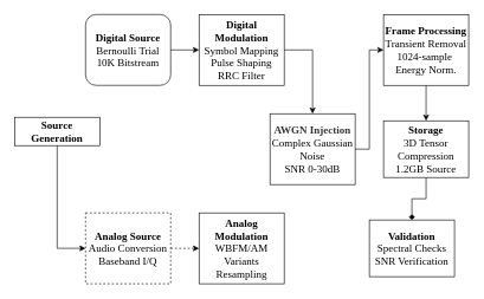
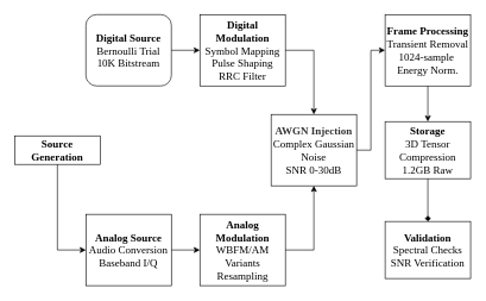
  <mxCell id="0" />
  <mxCell id="1" parent="0" />
  <mxCell id="2" style="edgeStyle=orthogonalEdgeStyle;rounded=0;orthogonalLoop=1;jettySize=auto;html=1;exitX=0.5;exitY=1;exitDx=0;exitDy=0;entryX=0;entryY=0.5;entryDx=0;entryDy=0;fontFamily=Times New Roman;fontSize=15;" parent="1" source="3" target="9" edge="1"><mxGeometry relative="1" as="geometry" /></mxCell>
- <mxCell id="3" value="Source Generation" style="rounded=0;whiteSpace=wrap;html=1;fontFamily=Times New Roman;fontStyle=1;fillColor=none;fontSize=15;" parent="1" vertex="1"><mxGeometry x="20" y="165" width="120" height="40" as="geometry" /></mxCell>
+ <mxCell id="3" value="Source Generation" style="rounded=0;whiteSpace=wrap;html=1;fontFamily=Times New Roman;fontStyle=1;fillColor=none;fontSize=15;" parent="1" vertex="1"><mxGeometry x="20" y="190" width="120" height="40" as="geometry" /></mxCell>
  <mxCell id="4" style="edgeStyle=orthogonalEdgeStyle;rounded=0;orthogonalLoop=1;jettySize=auto;html=1;exitX=1;exitY=0.5;exitDx=0;exitDy=0;entryX=0;entryY=0.5;entryDx=0;entryDy=0;fontFamily=Times New Roman;fontSize=15;" parent="1" source="5" target="7" edge="1"><mxGeometry relative="1" as="geometry" /></mxCell>
  <mxCell id="5" value="&lt;b&gt;Digital Source&lt;/b&gt;&lt;div&gt;Bernoulli Trial&lt;/div&gt;&lt;div&gt;10K Bitstream&lt;/div&gt;" style="whiteSpace=wrap;html=1;fillColor=none;fontFamily=Times New Roman;fontSize=15;rounded=1;" parent="1" vertex="1"><mxGeometry x="120" y="20" width="120" height="100" as="geometry" /></mxCell>
  <mxCell id="6" style="edgeStyle=orthogonalEdgeStyle;rounded=0;orthogonalLoop=1;jettySize=auto;html=1;exitX=1;exitY=0.5;exitDx=0;exitDy=0;fontFamily=Times New Roman;fontSize=15;" parent="1" source="7" target="13" edge="1"><mxGeometry relative="1" as="geometry" /></mxCell>
  <mxCell id="7" value="&lt;b&gt;Digital Modulation&lt;/b&gt;&lt;div&gt;Symbol Mapping&lt;/div&gt;&lt;div&gt;Pulse Shaping&lt;/div&gt;&lt;div&gt;RRC Filter&lt;/div&gt;" style="rounded=0;whiteSpace=wrap;html=1;fillColor=none;fontFamily=Times New Roman;fontSize=15;" parent="1" vertex="1"><mxGeometry x="280" y="20" width="120" height="100" as="geometry" /></mxCell>
- <mxCell id="8" style="edgeStyle=orthogonalEdgeStyle;rounded=0;orthogonalLoop=1;jettySize=auto;html=1;exitX=1;exitY=0.5;exitDx=0;exitDy=0;entryX=0;entryY=0.5;entryDx=0;entryDy=0;fontFamily=Times New Roman;fontSize=15;dashed=1;" parent="1" source="9" target="11" edge="1"><mxGeometry relative="1" as="geometry" /></mxCell>
- <mxCell id="9" value="&lt;b&gt;Analog Source&lt;/b&gt;&lt;div&gt;Audio Conversion&lt;/div&gt;&lt;div&gt;Baseband I/Q&lt;/div&gt;" style="rounded=0;whiteSpace=wrap;html=1;fillColor=none;fontFamily=Times New Roman;fontSize=15;dashed=1;" parent="1" vertex="1"><mxGeometry x="120" y="300" width="120" height="100" as="geometry" /></mxCell>
+ <mxCell id="8" style="edgeStyle=orthogonalEdgeStyle;rounded=0;orthogonalLoop=1;jettySize=auto;html=1;exitX=1;exitY=0.5;exitDx=0;exitDy=0;entryX=0;entryY=0.5;entryDx=0;entryDy=0;fontFamily=Times New Roman;fontSize=15;" parent="1" source="9" target="11" edge="1"><mxGeometry relative="1" as="geometry" /></mxCell>
+ <mxCell id="9" value="&lt;b&gt;Analog Source&lt;/b&gt;&lt;div&gt;Audio Conversion&lt;/div&gt;&lt;div&gt;Baseband I/Q&lt;/div&gt;" style="rounded=0;whiteSpace=wrap;html=1;fillColor=none;fontFamily=Times New Roman;fontSize=15;" parent="1" vertex="1"><mxGeometry x="120" y="300" width="120" height="100" as="geometry" /></mxCell>
+ <mxCell id="10" style="edgeStyle=orthogonalEdgeStyle;rounded=0;orthogonalLoop=1;jettySize=auto;html=1;exitX=1;exitY=0.5;exitDx=0;exitDy=0;entryX=0.5;entryY=1;entryDx=0;entryDy=0;fontFamily=Times New Roman;fontSize=15;" parent="1" source="11" target="13" edge="1"><mxGeometry relative="1" as="geometry" /></mxCell>
  <mxCell id="11" value="&lt;b&gt;Analog Modulation&lt;/b&gt;&lt;div&gt;WBFM/AM Variants Resampling&lt;/div&gt;" style="rounded=0;whiteSpace=wrap;html=1;fillColor=none;fontFamily=Times New Roman;fontSize=15;" parent="1" vertex="1"><mxGeometry x="280" y="300" width="120" height="100" as="geometry" /></mxCell>
  <mxCell id="12" style="edgeStyle=orthogonalEdgeStyle;rounded=0;orthogonalLoop=1;jettySize=auto;html=1;exitX=1;exitY=0.5;exitDx=0;exitDy=0;entryX=0;entryY=0.5;entryDx=0;entryDy=0;fontFamily=Times New Roman;fontSize=15;" parent="1" source="13" target="15" edge="1"><mxGeometry relative="1" as="geometry" /></mxCell>
  <mxCell id="13" value="&lt;div&gt;&lt;span style=&quot;background-color: light-dark(#ffffff, var(--ge-dark-color, #121212));&quot;&gt;&lt;span style=&quot;color: rgb(51, 51, 51);&quot;&gt;&lt;b&gt;AWGN Injection&lt;/b&gt;&lt;/span&gt;&lt;br&gt;&lt;/span&gt;&lt;/div&gt;&lt;div&gt;Complex Gaussian Noise&lt;/div&gt;&lt;div&gt;SNR 0-30dB&lt;/div&gt;" style="rounded=0;whiteSpace=wrap;html=1;fillColor=none;fontFamily=Times New Roman;fontSize=15;" parent="1" vertex="1"><mxGeometry x="380" y="160" width="120" height="100" as="geometry" /></mxCell>
  <mxCell id="14" style="edgeStyle=orthogonalEdgeStyle;rounded=0;orthogonalLoop=1;jettySize=auto;html=1;exitX=0.5;exitY=1;exitDx=0;exitDy=0;fontFamily=Times New Roman;fontSize=15;" parent="1" source="15" target="17" edge="1"><mxGeometry relative="1" as="geometry" /></mxCell>
  <mxCell id="15" value="&lt;b&gt;Frame Processing&lt;/b&gt;&lt;div&gt;Transient Removal&lt;/div&gt;&lt;div&gt;1024-sample&amp;nbsp;&lt;/div&gt;&lt;div&gt;Energy Norm.&lt;/div&gt;" style="rounded=0;whiteSpace=wrap;html=1;fillColor=none;fontFamily=Times New Roman;fontSize=15;" parent="1" vertex="1"><mxGeometry x="540" y="20" width="120" height="100" as="geometry" /></mxCell>
  <mxCell id="16" style="edgeStyle=orthogonalEdgeStyle;rounded=0;orthogonalLoop=1;jettySize=auto;html=1;exitX=0.5;exitY=1;exitDx=0;exitDy=0;entryX=0.5;entryY=0;entryDx=0;entryDy=0;fontFamily=Times New Roman;fontSize=15;endArrow=diamond;" parent="1" source="17" target="18" edge="1"><mxGeometry relative="1" as="geometry" /></mxCell>
- <mxCell id="17" value="&lt;b&gt;Storage&lt;/b&gt;&lt;div&gt;3D Tensor&lt;/div&gt;&lt;div&gt;Compression&lt;/div&gt;&lt;div&gt;1.2GB Source&lt;/div&gt;" style="rounded=0;whiteSpace=wrap;html=1;fillColor=none;fontFamily=Times New Roman;fontSize=15;" parent="1" vertex="1"><mxGeometry x="540" y="170" width="120" height="80" as="geometry" /></mxCell>
- <mxCell id="18" value="&lt;b&gt;Validation&lt;/b&gt;&lt;div&gt;&lt;span style=&quot;background-color: transparent; color: light-dark(rgb(0, 0, 0), rgb(255, 255, 255));&quot;&gt;Spectral Checks&lt;/span&gt;&lt;br&gt;&lt;/div&gt;&lt;div&gt;SNR Verification&lt;/div&gt;" style="rounded=0;whiteSpace=wrap;html=1;fillColor=none;fontFamily=Times New Roman;fontSize=15;" parent="1" vertex="1"><mxGeometry x="520" y="310" width="120" height="80" as="geometry" /></mxCell>
+ <mxCell id="17" value="&lt;b&gt;Storage&lt;/b&gt;&lt;div&gt;3D Tensor&lt;/div&gt;&lt;div&gt;Compression&lt;/div&gt;&lt;div&gt;1.2GB Raw&lt;/div&gt;" style="rounded=0;whiteSpace=wrap;html=1;fillColor=none;fontFamily=Times New Roman;fontSize=15;" parent="1" vertex="1"><mxGeometry x="540" y="170" width="120" height="80" as="geometry" /></mxCell>
+ <mxCell id="18" value="&lt;b&gt;Validation&lt;/b&gt;&lt;div&gt;&lt;span style=&quot;background-color: transparent; color: light-dark(rgb(0, 0, 0), rgb(255, 255, 255));&quot;&gt;Spectral Checks&lt;/span&gt;&lt;br&gt;&lt;/div&gt;&lt;div&gt;SNR Verification&lt;/div&gt;" style="rounded=0;whiteSpace=wrap;html=1;fillColor=none;fontFamily=Times New Roman;fontSize=15;" parent="1" vertex="1"><mxGeometry x="540" y="310" width="120" height="80" as="geometry" /></mxCell>
